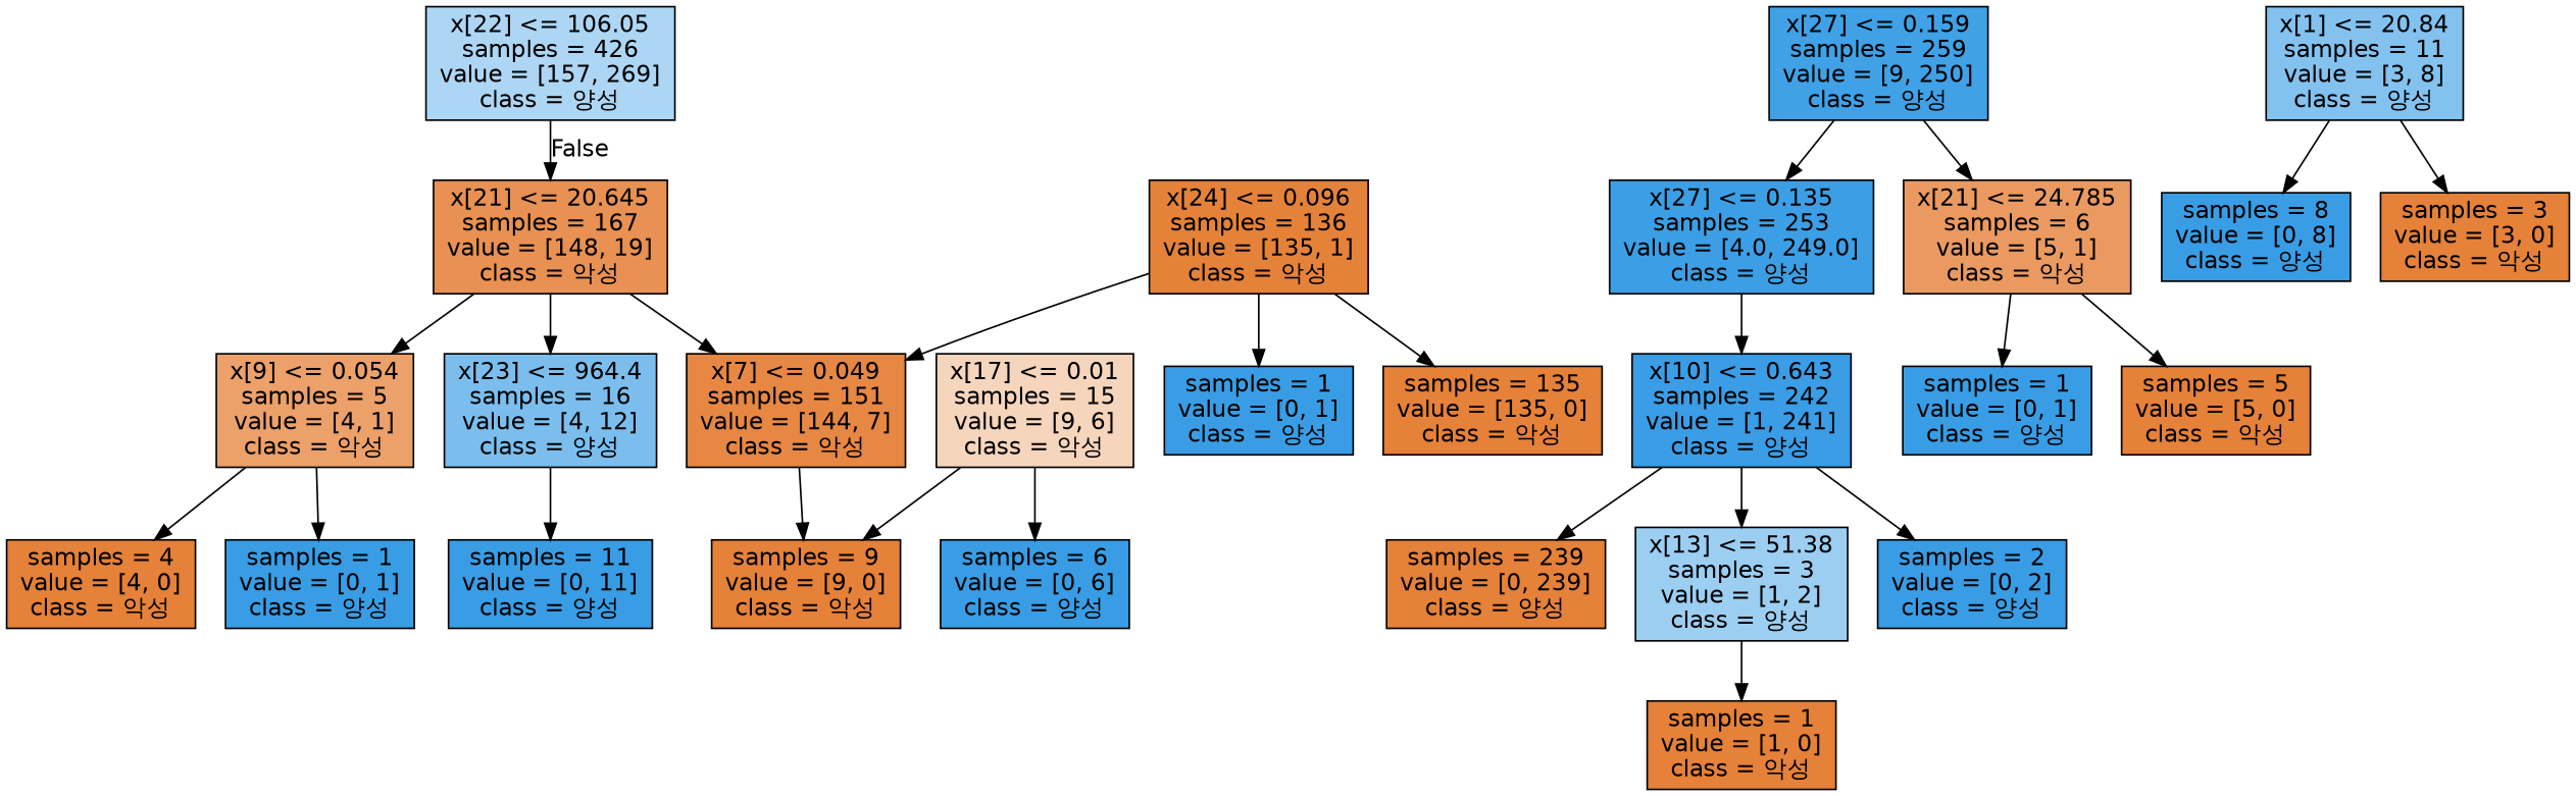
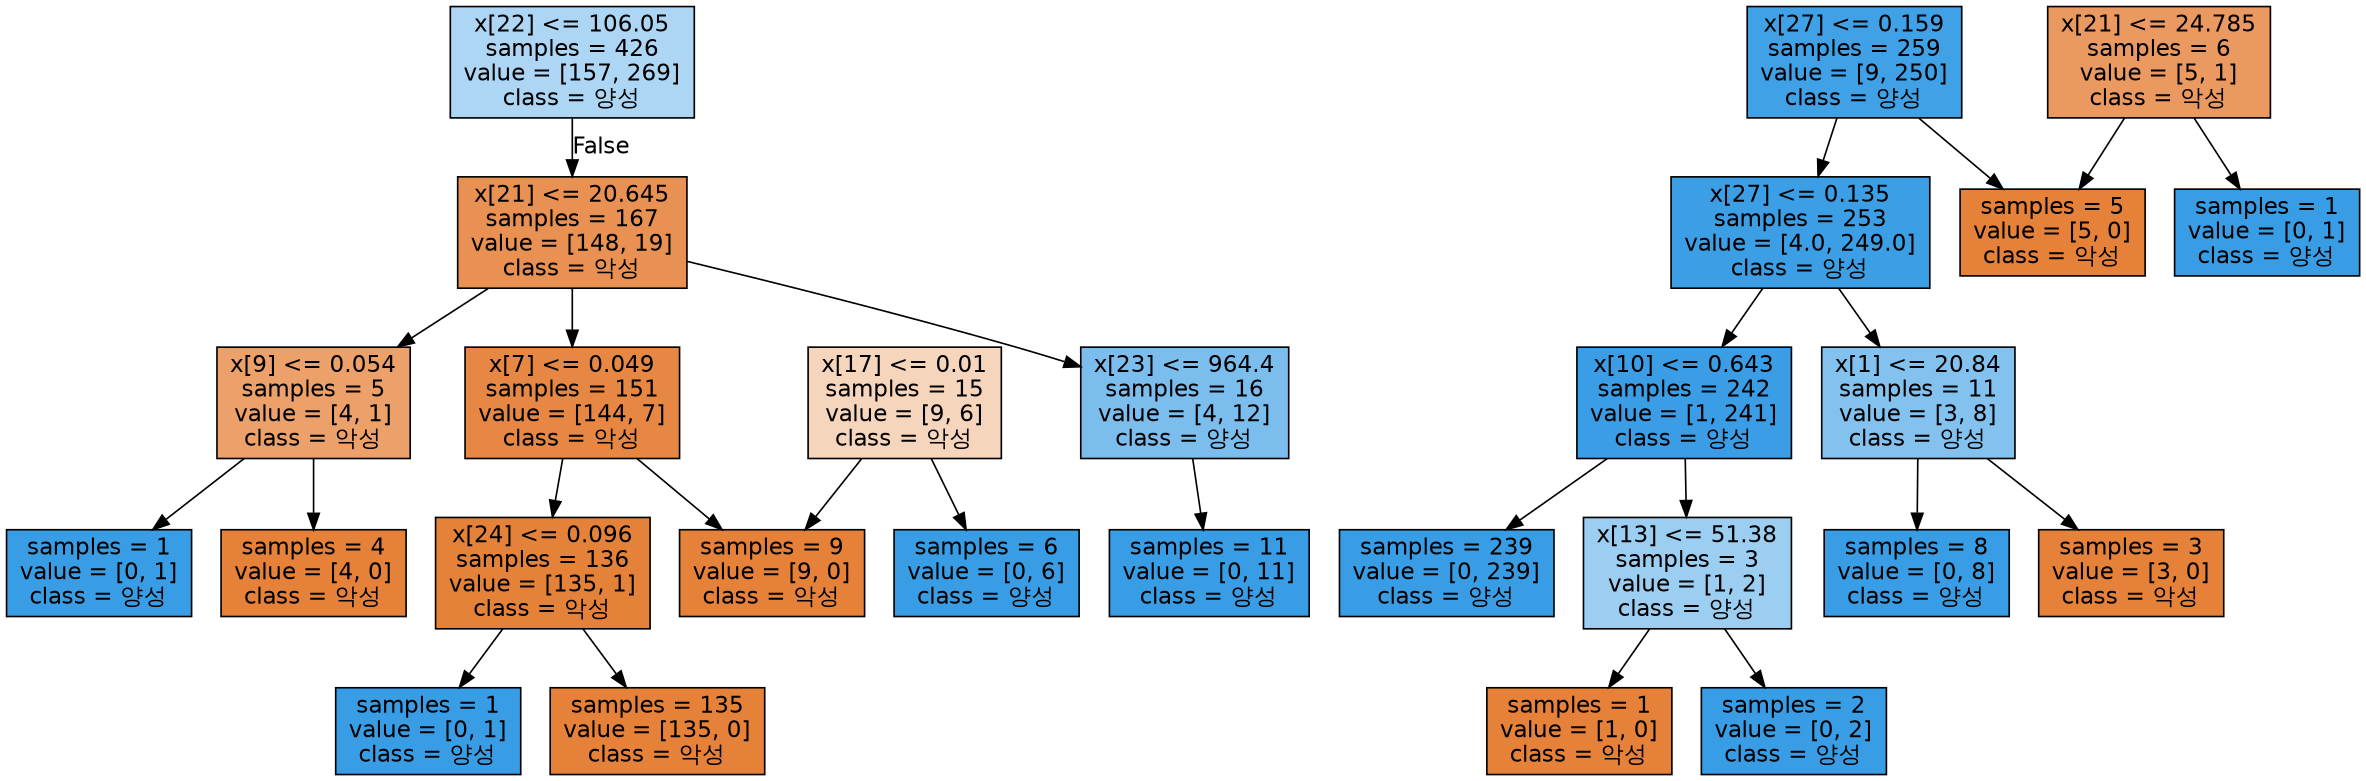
  digraph {
    node [color=black fillcolor="#399de5" fontname=helvetica shape=box style=filled]
    edge [fontname=helvetica]
    n1 [fillcolor="#add6f4" label="x[22] <= 106.05\nsamples = 426\nvalue = [157, 269]\nclass = 양성"]
    n2 [fillcolor="#e89152" label="x[21] <= 20.645\nsamples = 167\nvalue = [148, 19]\nclass = 악성"]
    n3 [fillcolor="#40a1e6" label="x[27] <= 0.159\nsamples = 259\nvalue = [9, 250]\nclass = 양성"]
    n4 [fillcolor="#3c9fe5" label="x[27] <= 0.135\nsamples = 253\nvalue = [4.0, 249.0]\nclass = 양성"]
    n5 [fillcolor="#ea9a61" label="x[21] <= 24.785\nsamples = 6\nvalue = [5, 1]\nclass = 악성"]
    n6 [fillcolor="#7bbeee" label="x[23] <= 964.4\nsamples = 16\nvalue = [4, 12]\nclass = 양성"]
    n7 [fillcolor="#e68743" label="x[7] <= 0.049\nsamples = 151\nvalue = [144, 7]\nclass = 악성"]
    n8 [fillcolor="#eca06a" label="x[9] <= 0.054\nsamples = 5\nvalue = [4, 1]\nclass = 악성"]
    n9 [fillcolor="#3a9de5" label="x[10] <= 0.643\nsamples = 242\nvalue = [1, 241]\nclass = 양성"]
    n10 [fillcolor="#83c2ef" label="x[1] <= 20.84\nsamples = 11\nvalue = [3, 8]\nclass = 양성"]
    n11 [label="samples = 1\nvalue = [0, 1]\nclass = 양성"]
    n12 [fillcolor="#e58139" label="samples = 5\nvalue = [5, 0]\nclass = 악성"]
-   n13 [fillcolor="#e58139" label="samples = 239\nvalue = [0, 239]\nclass = 양성"]
+   n13 [label="samples = 239\nvalue = [0, 239]\nclass = 양성"]
    n14 [fillcolor="#9ccef2" label="x[13] <= 51.38\nsamples = 3\nvalue = [1, 2]\nclass = 양성"]
    n15 [label="samples = 8\nvalue = [0, 8]\nclass = 양성"]
    n16 [fillcolor="#e58139" label="samples = 3\nvalue = [3, 0]\nclass = 악성"]
    n17 [fillcolor="#e58139" label="samples = 1\nvalue = [1, 0]\nclass = 악성"]
    n18 [label="samples = 2\nvalue = [0, 2]\nclass = 양성"]
    n19 [label="samples = 11\nvalue = [0, 11]\nclass = 양성"]
    n20 [fillcolor="#e5823a" label="x[24] <= 0.096\nsamples = 136\nvalue = [135, 1]\nclass = 악성"]
    n21 [fillcolor="#e58139" label="samples = 9\nvalue = [9, 0]\nclass = 악성"]
    n22 [label="samples = 1\nvalue = [0, 1]\nclass = 양성"]
    n23 [fillcolor="#e58139" label="samples = 4\nvalue = [4, 0]\nclass = 악성"]
    n24 [fillcolor="#f6d5bd" label="x[17] <= 0.01\nsamples = 15\nvalue = [9, 6]\nclass = 악성"]
    n25 [label="samples = 6\nvalue = [0, 6]\nclass = 양성"]
    n26 [label="samples = 1\nvalue = [0, 1]\nclass = 양성"]
    n27 [fillcolor="#e58139" label="samples = 135\nvalue = [135, 0]\nclass = 악성"]
    n1 -> n2 [headlabel=False labelangle=-45 labeldistance=2.5]
    n2 -> n6
    n2 -> n7
    n2 -> n8
    n3 -> n4
-   n3 -> n5
+   n3 -> n12
    n4 -> n9
+   n4 -> n10
    n5 -> n11
    n5 -> n12
    n6 -> n19
-   n20 -> n7
+   n7 -> n20
    n7 -> n21
    n8 -> n22
    n8 -> n23
    n9 -> n13
    n9 -> n14
    n10 -> n15
    n10 -> n16
    n14 -> n17
-   n9 -> n18
+   n14 -> n18
    n20 -> n26
    n20 -> n27
    n24 -> n21
    n24 -> n25
  }
